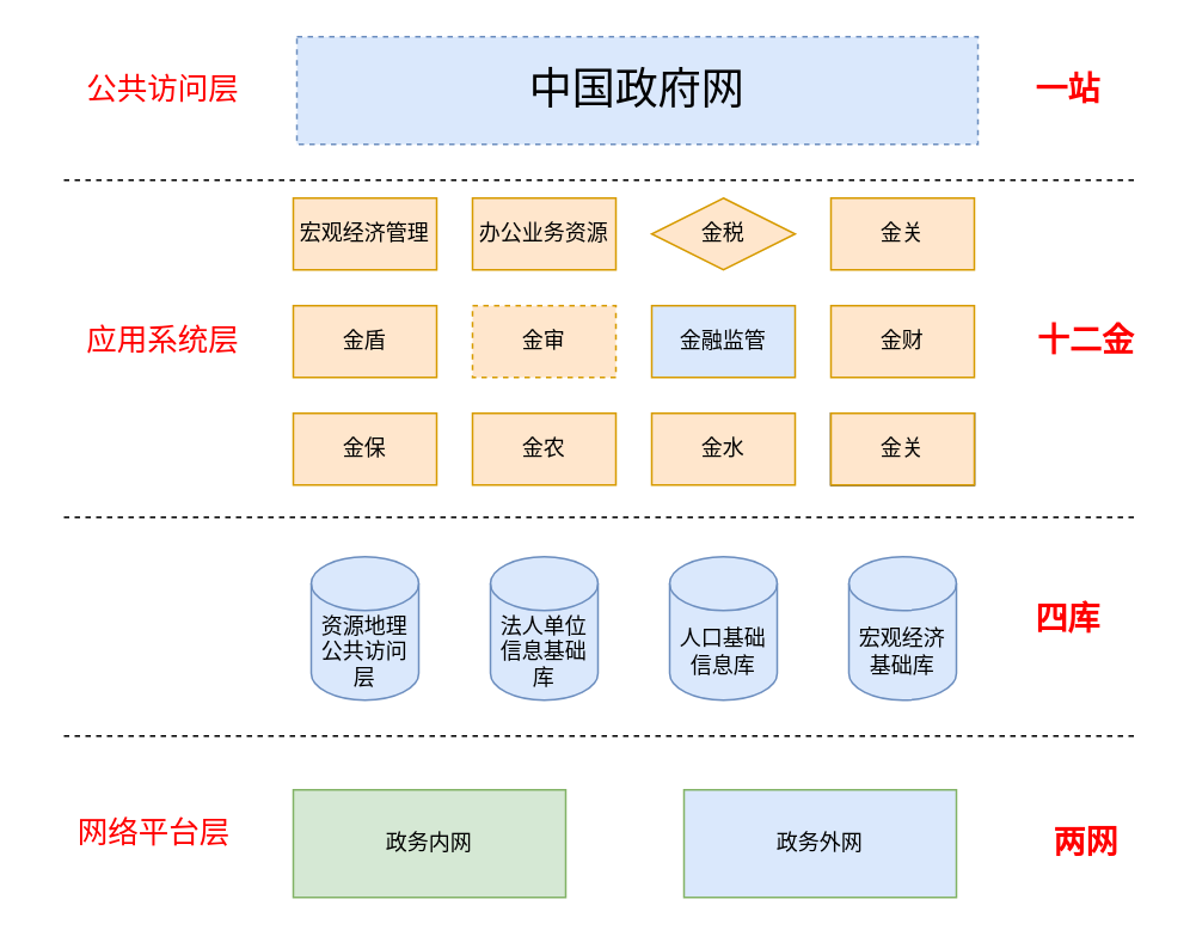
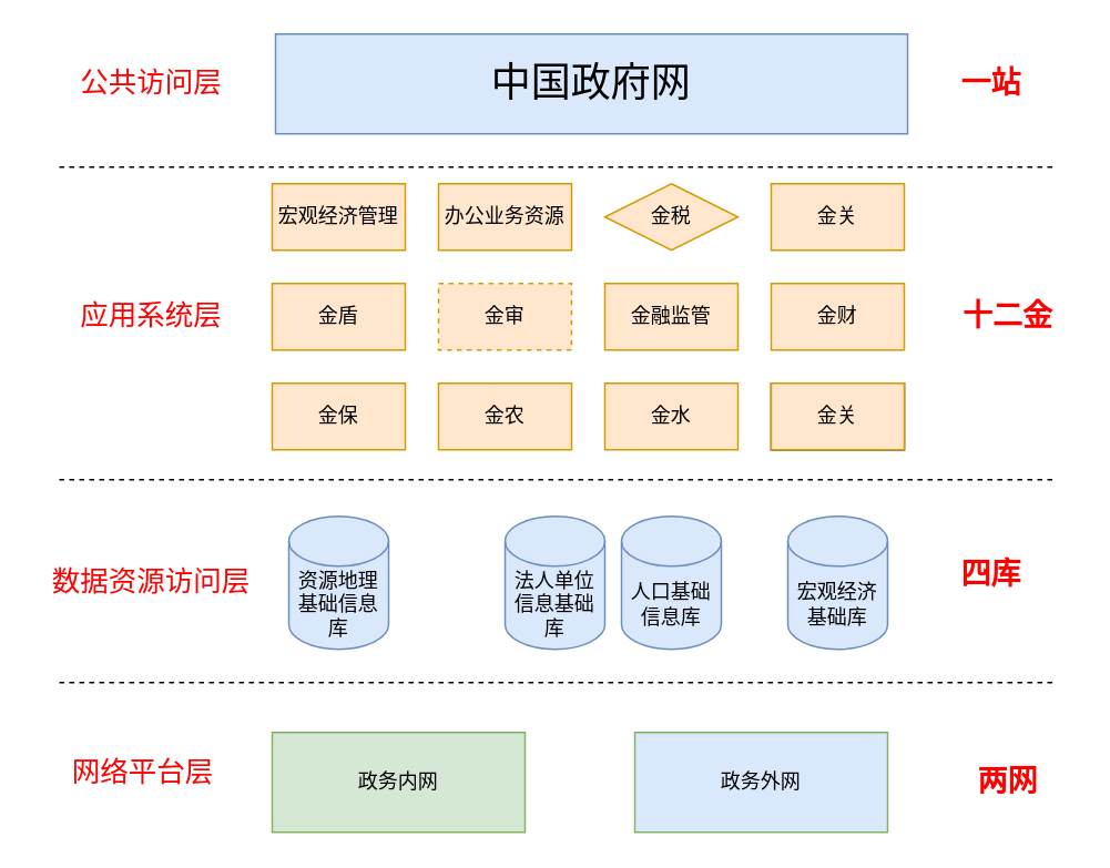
  <mxCell id="0" />
  <mxCell id="1" parent="0" />
- <mxCell id="2" value="&lt;font style=&quot;font-size: 24px;&quot;&gt;中国政府网&lt;/font&gt;" style="rounded=0;whiteSpace=wrap;html=1;fillColor=#dae8fc;strokeColor=#6c8ebf;dashed=1;" vertex="1" parent="1"><mxGeometry x="165" y="20" width="380" height="60" as="geometry" /></mxCell>
+ <mxCell id="2" value="&lt;font style=&quot;font-size: 24px;&quot;&gt;中国政府网&lt;/font&gt;" style="rounded=0;whiteSpace=wrap;html=1;fillColor=#dae8fc;strokeColor=#6c8ebf;" vertex="1" parent="1"><mxGeometry x="165" y="20" width="380" height="60" as="geometry" /></mxCell>
  <mxCell id="3" value="&lt;font color=&quot;#ff0000&quot; style=&quot;font-size: 17px;&quot;&gt;公共访问层&lt;/font&gt;" style="text;html=1;align=center;verticalAlign=middle;resizable=0;points=[];autosize=1;strokeColor=none;fillColor=none;strokeWidth=0;" vertex="1" parent="1"><mxGeometry x="35" y="35" width="110" height="30" as="geometry" /></mxCell>
  <mxCell id="4" value="&lt;font color=&quot;#ff0000&quot; style=&quot;font-size: 18px;&quot;&gt;&lt;b&gt;一站&lt;/b&gt;&lt;/font&gt;" style="text;html=1;align=center;verticalAlign=middle;resizable=0;points=[];autosize=1;strokeColor=none;fillColor=none;" vertex="1" parent="1"><mxGeometry x="565" y="30" width="60" height="40" as="geometry" /></mxCell>
  <mxCell id="5" value="" style="endArrow=none;dashed=1;html=1;rounded=0;" edge="1" parent="1"><mxGeometry width="50" height="50" relative="1" as="geometry"><mxPoint x="35" y="100" as="sourcePoint" /><mxPoint x="635" y="100" as="targetPoint" /></mxGeometry></mxCell>
  <mxCell id="6" value="宏观经济管理" style="rounded=0;whiteSpace=wrap;html=1;fillColor=#ffe6cc;strokeColor=#d79b00;" vertex="1" parent="1"><mxGeometry x="163" y="110" width="80" height="40" as="geometry" /></mxCell>
  <mxCell id="7" value="金盾" style="rounded=0;whiteSpace=wrap;html=1;fillColor=#ffe6cc;strokeColor=#d79b00;" vertex="1" parent="1"><mxGeometry x="163" y="170" width="80" height="40" as="geometry" /></mxCell>
  <mxCell id="8" value="金保" style="rounded=0;whiteSpace=wrap;html=1;fillColor=#ffe6cc;strokeColor=#d79b00;" vertex="1" parent="1"><mxGeometry x="163" y="230" width="80" height="40" as="geometry" /></mxCell>
  <mxCell id="9" value="办公业务资源" style="rounded=0;whiteSpace=wrap;html=1;fillColor=#ffe6cc;strokeColor=#d79b00;" vertex="1" parent="1"><mxGeometry x="263" y="110" width="80" height="40" as="geometry" /></mxCell>
  <mxCell id="10" value="金审" style="rounded=0;whiteSpace=wrap;html=1;fillColor=#ffe6cc;strokeColor=#d79b00;dashed=1;" vertex="1" parent="1"><mxGeometry x="263" y="170" width="80" height="40" as="geometry" /></mxCell>
  <mxCell id="11" value="金农" style="rounded=0;whiteSpace=wrap;html=1;fillColor=#ffe6cc;strokeColor=#d79b00;" vertex="1" parent="1"><mxGeometry x="263" y="230" width="80" height="40" as="geometry" /></mxCell>
  <mxCell id="12" value="金税" style="rhombus;whiteSpace=wrap;html=1;fillColor=#ffe6cc;strokeColor=#d79b00;" vertex="1" parent="1"><mxGeometry x="363" y="110" width="80" height="40" as="geometry" /></mxCell>
- <mxCell id="13" value="金融监管" style="rounded=0;whiteSpace=wrap;html=1;fillColor=#dae8fc;strokeColor=#d79b00;" vertex="1" parent="1"><mxGeometry x="363" y="170" width="80" height="40" as="geometry" /></mxCell>
+ <mxCell id="13" value="金融监管" style="rounded=0;whiteSpace=wrap;html=1;fillColor=#ffe6cc;strokeColor=#d79b00;" vertex="1" parent="1"><mxGeometry x="363" y="170" width="80" height="40" as="geometry" /></mxCell>
  <mxCell id="14" value="金水" style="rounded=0;whiteSpace=wrap;html=1;fillColor=#ffe6cc;strokeColor=#d79b00;" vertex="1" parent="1"><mxGeometry x="363" y="230" width="80" height="40" as="geometry" /></mxCell>
  <mxCell id="15" value="金关" style="rounded=0;whiteSpace=wrap;html=1;fillColor=#ffe6cc;strokeColor=#d79b00;" vertex="1" parent="1"><mxGeometry x="463" y="110" width="80" height="40" as="geometry" /></mxCell>
  <mxCell id="16" value="金财" style="rounded=0;whiteSpace=wrap;html=1;fillColor=#ffe6cc;strokeColor=#d79b00;" vertex="1" parent="1"><mxGeometry x="463" y="170" width="80" height="40" as="geometry" /></mxCell>
  <mxCell id="17" value="金质" style="rounded=0;whiteSpace=wrap;html=1;" vertex="1" parent="1"><mxGeometry x="463" y="230" width="80" height="40" as="geometry" /></mxCell>
  <mxCell id="18" value="" style="endArrow=none;dashed=1;html=1;rounded=0;" edge="1" parent="1"><mxGeometry width="50" height="50" relative="1" as="geometry"><mxPoint x="35" y="288" as="sourcePoint" /><mxPoint x="635" y="288" as="targetPoint" /></mxGeometry></mxCell>
  <mxCell id="19" value="&lt;font color=&quot;#ff0000&quot; style=&quot;font-size: 18px;&quot;&gt;&lt;b&gt;十二金&lt;/b&gt;&lt;/font&gt;" style="text;html=1;align=center;verticalAlign=middle;resizable=0;points=[];autosize=1;strokeColor=none;fillColor=none;" vertex="1" parent="1"><mxGeometry x="565" y="170" width="80" height="40" as="geometry" /></mxCell>
  <mxCell id="20" value="&lt;font color=&quot;#ff0000&quot; style=&quot;font-size: 17px;&quot;&gt;应用系统层&lt;/font&gt;" style="text;html=1;align=center;verticalAlign=middle;resizable=0;points=[];autosize=1;strokeColor=none;fillColor=none;strokeWidth=0;" vertex="1" parent="1"><mxGeometry x="35" y="175" width="110" height="30" as="geometry" /></mxCell>
- <mxCell id="21" value="资源地理&lt;br&gt;公共访问层" style="shape=cylinder3;whiteSpace=wrap;html=1;boundedLbl=1;backgroundOutline=1;size=15;fillColor=#dae8fc;strokeColor=#6c8ebf;" vertex="1" parent="1"><mxGeometry x="173" y="310" width="60" height="80" as="geometry" /></mxCell>
- <mxCell id="22" value="法人单位信息基础库" style="shape=cylinder3;whiteSpace=wrap;html=1;boundedLbl=1;backgroundOutline=1;size=15;fillColor=#dae8fc;strokeColor=#6c8ebf;" vertex="1" parent="1"><mxGeometry x="273" y="310" width="60" height="80" as="geometry" /></mxCell>
+ <mxCell id="21" value="资源地理&lt;br&gt;基础信息库" style="shape=cylinder3;whiteSpace=wrap;html=1;boundedLbl=1;backgroundOutline=1;size=15;fillColor=#dae8fc;strokeColor=#6c8ebf;" vertex="1" parent="1"><mxGeometry x="173" y="310" width="60" height="80" as="geometry" /></mxCell>
+ <mxCell id="22" value="法人单位信息基础库" style="shape=cylinder3;whiteSpace=wrap;html=1;boundedLbl=1;backgroundOutline=1;size=15;fillColor=#dae8fc;strokeColor=#6c8ebf;" vertex="1" parent="1"><mxGeometry x="303" y="310" width="60" height="80" as="geometry" /></mxCell>
  <mxCell id="23" value="人口基础信息库" style="shape=cylinder3;whiteSpace=wrap;html=1;boundedLbl=1;backgroundOutline=1;size=15;fillColor=#dae8fc;strokeColor=#6c8ebf;" vertex="1" parent="1"><mxGeometry x="373" y="310" width="60" height="80" as="geometry" /></mxCell>
  <mxCell id="24" value="宏观经济基础库" style="shape=cylinder3;whiteSpace=wrap;html=1;boundedLbl=1;backgroundOutline=1;size=15;fillColor=#dae8fc;strokeColor=#6c8ebf;" vertex="1" parent="1"><mxGeometry x="473" y="310" width="60" height="80" as="geometry" /></mxCell>
+ <mxCell id="25" value="&lt;font color=&quot;#ff0000&quot; style=&quot;font-size: 17px;&quot;&gt;数据资源访问层&lt;/font&gt;" style="text;html=1;align=center;verticalAlign=middle;resizable=0;points=[];autosize=1;strokeColor=none;fillColor=none;strokeWidth=0;" vertex="1" parent="1"><mxGeometry x="20" y="335" width="140" height="30" as="geometry" /></mxCell>
  <mxCell id="26" value="&lt;font color=&quot;#ff0000&quot; style=&quot;font-size: 18px;&quot;&gt;&lt;b&gt;四库&lt;/b&gt;&lt;/font&gt;" style="text;html=1;align=center;verticalAlign=middle;resizable=0;points=[];autosize=1;strokeColor=none;fillColor=none;" vertex="1" parent="1"><mxGeometry x="565" y="325" width="60" height="40" as="geometry" /></mxCell>
  <mxCell id="27" value="" style="endArrow=none;dashed=1;html=1;rounded=0;" edge="1" parent="1"><mxGeometry width="50" height="50" relative="1" as="geometry"><mxPoint x="35" y="410" as="sourcePoint" /><mxPoint x="635" y="410" as="targetPoint" /></mxGeometry></mxCell>
  <mxCell id="28" value="金关" style="rounded=0;whiteSpace=wrap;html=1;fillColor=#ffe6cc;strokeColor=#d79b00;" vertex="1" parent="1"><mxGeometry x="463" y="230" width="80" height="40" as="geometry" /></mxCell>
  <mxCell id="29" value="政务内网" style="rounded=0;whiteSpace=wrap;html=1;fillColor=#d5e8d4;strokeColor=#82b366;" vertex="1" parent="1"><mxGeometry x="163" y="440" width="152" height="60" as="geometry" /></mxCell>
  <mxCell id="30" value="政务外网" style="rounded=0;whiteSpace=wrap;html=1;fillColor=#dae8fc;strokeColor=#82b366;" vertex="1" parent="1"><mxGeometry x="381" y="440" width="152" height="60" as="geometry" /></mxCell>
  <mxCell id="31" value="&lt;font color=&quot;#ff0000&quot;&gt;&lt;span style=&quot;font-size: 17px;&quot;&gt;网络平台层&lt;/span&gt;&lt;/font&gt;" style="text;html=1;align=center;verticalAlign=middle;resizable=0;points=[];autosize=1;strokeColor=none;fillColor=none;strokeWidth=0;" vertex="1" parent="1"><mxGeometry x="30" y="450" width="110" height="30" as="geometry" /></mxCell>
  <mxCell id="32" value="&lt;font color=&quot;#ff0000&quot; style=&quot;font-size: 18px;&quot;&gt;&lt;b&gt;两网&lt;/b&gt;&lt;/font&gt;" style="text;html=1;align=center;verticalAlign=middle;resizable=0;points=[];autosize=1;strokeColor=none;fillColor=none;" vertex="1" parent="1"><mxGeometry x="575" y="450" width="60" height="40" as="geometry" /></mxCell>
